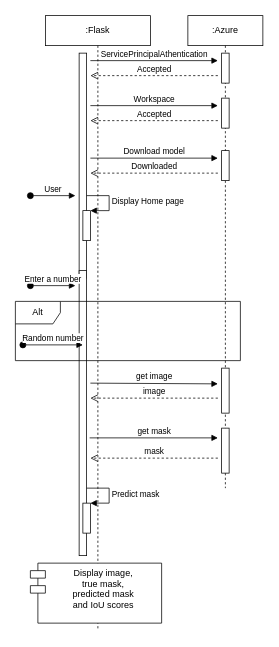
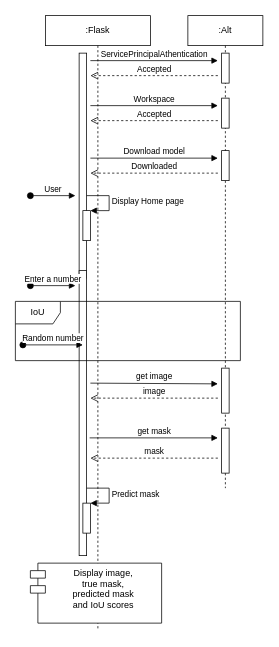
  <mxCell id="0" />
  <mxCell id="1" parent="0" />
  <mxCell id="2" value=":Flask" style="shape=umlLifeline;perimeter=lifelinePerimeter;whiteSpace=wrap;html=1;container=1;collapsible=0;recursiveResize=0;outlineConnect=0;" vertex="1" parent="1"><mxGeometry x="60" y="20" width="140" height="820" as="geometry" /></mxCell>
  <mxCell id="3" value="" style="html=1;points=[];perimeter=orthogonalPerimeter;" vertex="1" parent="2"><mxGeometry x="45" y="50" width="10" height="300" as="geometry" /></mxCell>
  <mxCell id="4" value="ServicePrincipalAthentication" style="html=1;verticalAlign=bottom;endArrow=block;" edge="1" parent="2"><mxGeometry width="80" relative="1" as="geometry"><mxPoint x="60" y="60" as="sourcePoint" /><mxPoint x="230" y="60" as="targetPoint" /></mxGeometry></mxCell>
  <mxCell id="5" value="" style="html=1;points=[];perimeter=orthogonalPerimeter;" vertex="1" parent="2"><mxGeometry x="45" y="340" width="10" height="380" as="geometry" /></mxCell>
  <mxCell id="6" value="get image" style="html=1;verticalAlign=bottom;endArrow=block;entryX=-0.5;entryY=0.35;entryDx=0;entryDy=0;entryPerimeter=0;" edge="1" parent="2" target="11"><mxGeometry width="80" relative="1" as="geometry"><mxPoint x="60" y="490" as="sourcePoint" /><mxPoint x="140" y="490" as="targetPoint" /></mxGeometry></mxCell>
  <mxCell id="7" value="get mask" style="html=1;verticalAlign=bottom;endArrow=block;" edge="1" parent="2"><mxGeometry width="80" relative="1" as="geometry"><mxPoint x="59" y="563" as="sourcePoint" /><mxPoint x="230" y="563" as="targetPoint" /></mxGeometry></mxCell>
  <mxCell id="8" value="Display image, &#10;true mask, &#10;predicted mask &#10;and IoU scores" style="shape=module;align=left;spacingLeft=20;align=center;verticalAlign=top;" vertex="1" parent="2"><mxGeometry x="-20" y="730" width="175" height="80" as="geometry" /></mxCell>
- <mxCell id="9" value=":Azure" style="shape=umlLifeline;perimeter=lifelinePerimeter;whiteSpace=wrap;html=1;container=1;collapsible=0;recursiveResize=0;outlineConnect=0;" vertex="1" parent="1"><mxGeometry x="250" y="20" width="100" height="630" as="geometry" /></mxCell>
+ <mxCell id="9" value=":Alt" style="shape=umlLifeline;perimeter=lifelinePerimeter;whiteSpace=wrap;html=1;container=1;collapsible=0;recursiveResize=0;outlineConnect=0;" vertex="1" parent="1"><mxGeometry x="250" y="20" width="100" height="630" as="geometry" /></mxCell>
  <mxCell id="10" value="" style="html=1;points=[];perimeter=orthogonalPerimeter;" vertex="1" parent="9"><mxGeometry x="45" y="50" width="10" height="40" as="geometry" /></mxCell>
  <mxCell id="11" value="" style="html=1;points=[];perimeter=orthogonalPerimeter;" vertex="1" parent="9"><mxGeometry x="45" y="470" width="10" height="60" as="geometry" /></mxCell>
  <mxCell id="12" value="Accepted" style="html=1;verticalAlign=bottom;endArrow=open;dashed=1;endSize=8;" edge="1" parent="1"><mxGeometry relative="1" as="geometry"><mxPoint x="290" y="100" as="sourcePoint" /><mxPoint x="120" y="100" as="targetPoint" /></mxGeometry></mxCell>
  <mxCell id="13" value="Workspace" style="html=1;verticalAlign=bottom;endArrow=block;" edge="1" parent="1"><mxGeometry width="80" relative="1" as="geometry"><mxPoint x="120" y="140" as="sourcePoint" /><mxPoint x="290" y="140" as="targetPoint" /></mxGeometry></mxCell>
  <mxCell id="14" value="" style="html=1;points=[];perimeter=orthogonalPerimeter;" vertex="1" parent="1"><mxGeometry x="295" y="130" width="10" height="40" as="geometry" /></mxCell>
  <mxCell id="15" value="Accepted" style="html=1;verticalAlign=bottom;endArrow=open;dashed=1;endSize=8;" edge="1" parent="1"><mxGeometry relative="1" as="geometry"><mxPoint x="290" y="160" as="sourcePoint" /><mxPoint x="120" y="160" as="targetPoint" /></mxGeometry></mxCell>
  <mxCell id="16" value="Download model" style="html=1;verticalAlign=bottom;endArrow=block;" edge="1" parent="1"><mxGeometry width="80" relative="1" as="geometry"><mxPoint x="120" y="210" as="sourcePoint" /><mxPoint x="290" y="210" as="targetPoint" /></mxGeometry></mxCell>
  <mxCell id="17" value="" style="html=1;points=[];perimeter=orthogonalPerimeter;" vertex="1" parent="1"><mxGeometry x="295" y="200" width="10" height="40" as="geometry" /></mxCell>
  <mxCell id="18" value="Downloaded" style="html=1;verticalAlign=bottom;endArrow=open;dashed=1;endSize=8;" edge="1" parent="1"><mxGeometry relative="1" as="geometry"><mxPoint x="290" y="230" as="sourcePoint" /><mxPoint x="120" y="230" as="targetPoint" /></mxGeometry></mxCell>
  <mxCell id="19" value="" style="html=1;points=[];perimeter=orthogonalPerimeter;" vertex="1" parent="1"><mxGeometry x="110" y="280" width="10" height="40" as="geometry" /></mxCell>
  <mxCell id="20" value="Display Home page" style="edgeStyle=orthogonalEdgeStyle;html=1;align=left;spacingLeft=2;endArrow=block;rounded=0;entryX=1;entryY=0;" edge="1" target="19" parent="1"><mxGeometry relative="1" as="geometry"><mxPoint x="115" y="260" as="sourcePoint" /><Array as="points"><mxPoint x="145" y="260" /></Array></mxGeometry></mxCell>
  <mxCell id="21" value="User" style="html=1;verticalAlign=bottom;startArrow=oval;startFill=1;endArrow=block;startSize=8;" edge="1" parent="1"><mxGeometry width="60" relative="1" as="geometry"><mxPoint x="40" y="260" as="sourcePoint" /><mxPoint x="100" y="260" as="targetPoint" /></mxGeometry></mxCell>
  <mxCell id="22" value="Enter a number" style="html=1;verticalAlign=bottom;startArrow=oval;startFill=1;endArrow=block;startSize=8;" edge="1" parent="1"><mxGeometry width="60" relative="1" as="geometry"><mxPoint x="40" y="380" as="sourcePoint" /><mxPoint x="100" y="380" as="targetPoint" /></mxGeometry></mxCell>
  <mxCell id="23" value="Random number" style="html=1;verticalAlign=bottom;startArrow=oval;startFill=1;endArrow=block;startSize=8;" edge="1" parent="1"><mxGeometry width="60" relative="1" as="geometry"><mxPoint x="30" y="459" as="sourcePoint" /><mxPoint x="110" y="459" as="targetPoint" /></mxGeometry></mxCell>
  <mxCell id="24" value="image" style="html=1;verticalAlign=bottom;endArrow=open;dashed=1;endSize=8;" edge="1" parent="1"><mxGeometry relative="1" as="geometry"><mxPoint x="290" y="530" as="sourcePoint" /><mxPoint x="120" y="530" as="targetPoint" /></mxGeometry></mxCell>
  <mxCell id="25" value="" style="html=1;points=[];perimeter=orthogonalPerimeter;" vertex="1" parent="1"><mxGeometry x="295" y="570" width="10" height="60" as="geometry" /></mxCell>
  <mxCell id="26" value="mask" style="html=1;verticalAlign=bottom;endArrow=open;dashed=1;endSize=8;" edge="1" parent="1"><mxGeometry relative="1" as="geometry"><mxPoint x="290" y="610" as="sourcePoint" /><mxPoint x="120" y="610" as="targetPoint" /></mxGeometry></mxCell>
  <mxCell id="27" value="" style="html=1;points=[];perimeter=orthogonalPerimeter;" vertex="1" parent="1"><mxGeometry x="110" y="670" width="10" height="40" as="geometry" /></mxCell>
  <mxCell id="28" value="Predict mask" style="edgeStyle=orthogonalEdgeStyle;html=1;align=left;spacingLeft=2;endArrow=block;rounded=0;entryX=1;entryY=0;" edge="1" target="27" parent="1"><mxGeometry relative="1" as="geometry"><mxPoint x="115" y="650" as="sourcePoint" /><Array as="points"><mxPoint x="145" y="650" /><mxPoint x="145" y="670" /></Array></mxGeometry></mxCell>
- <mxCell id="29" value="Alt" style="shape=umlFrame;whiteSpace=wrap;html=1;" vertex="1" parent="1"><mxGeometry x="20" y="401" width="300" height="79" as="geometry" /></mxCell>
+ <mxCell id="29" value="IoU" style="shape=umlFrame;whiteSpace=wrap;html=1;" vertex="1" parent="1"><mxGeometry x="20" y="401" width="300" height="79" as="geometry" /></mxCell>
